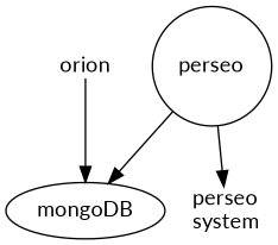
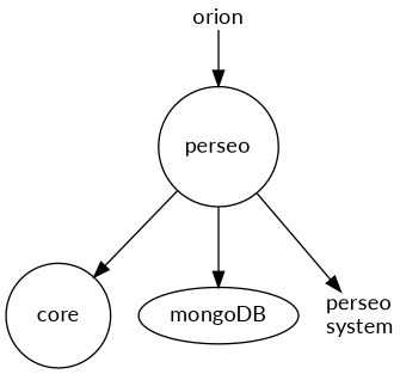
  digraph {
    fontname=Lato
    node [fontname=Lato shape=circle]
    edge [fontname=Lato]
+   n1 [label=" core "]
    perseo
    n3 [label=mongoDB shape=""]
    n4 [label="perseo\nsystem" shape=plain]
    orion [shape=plain]
+   perseo -> n1
    perseo -> n3
    perseo -> n4
-   orion -> n3
+   orion -> perseo
  }
